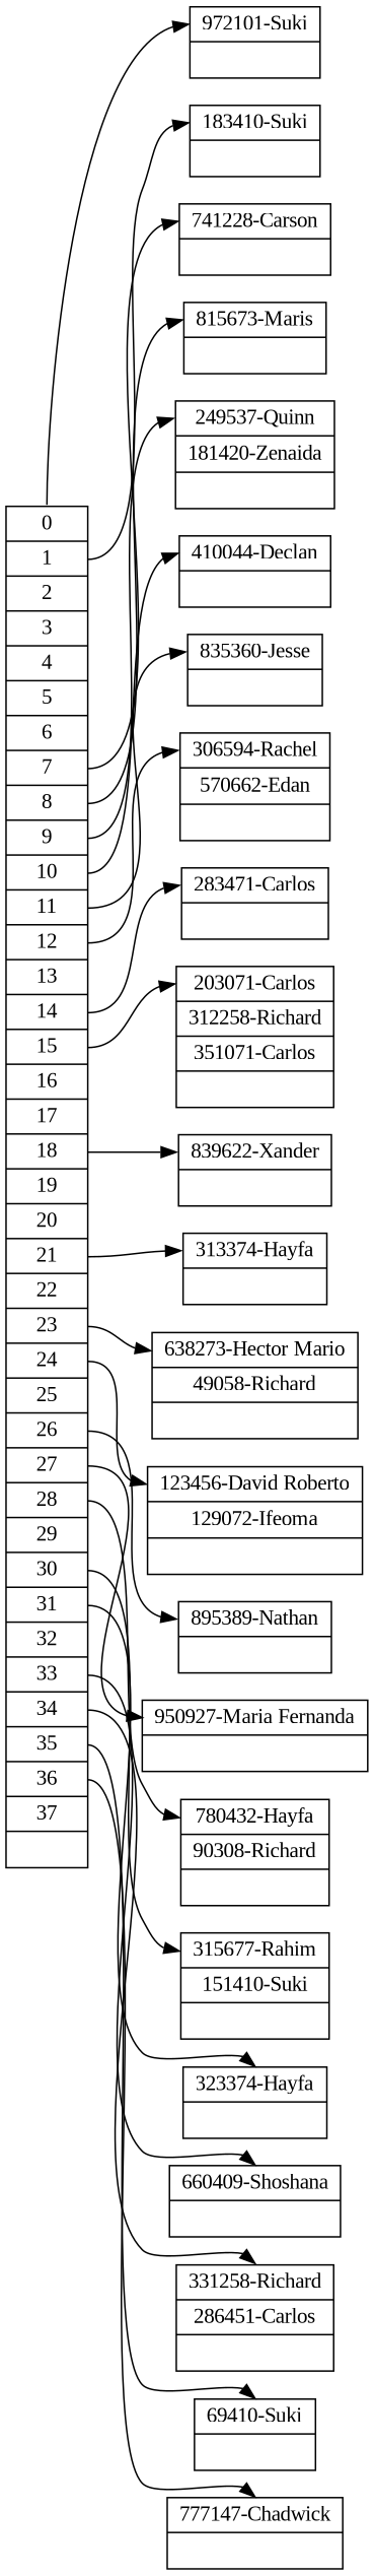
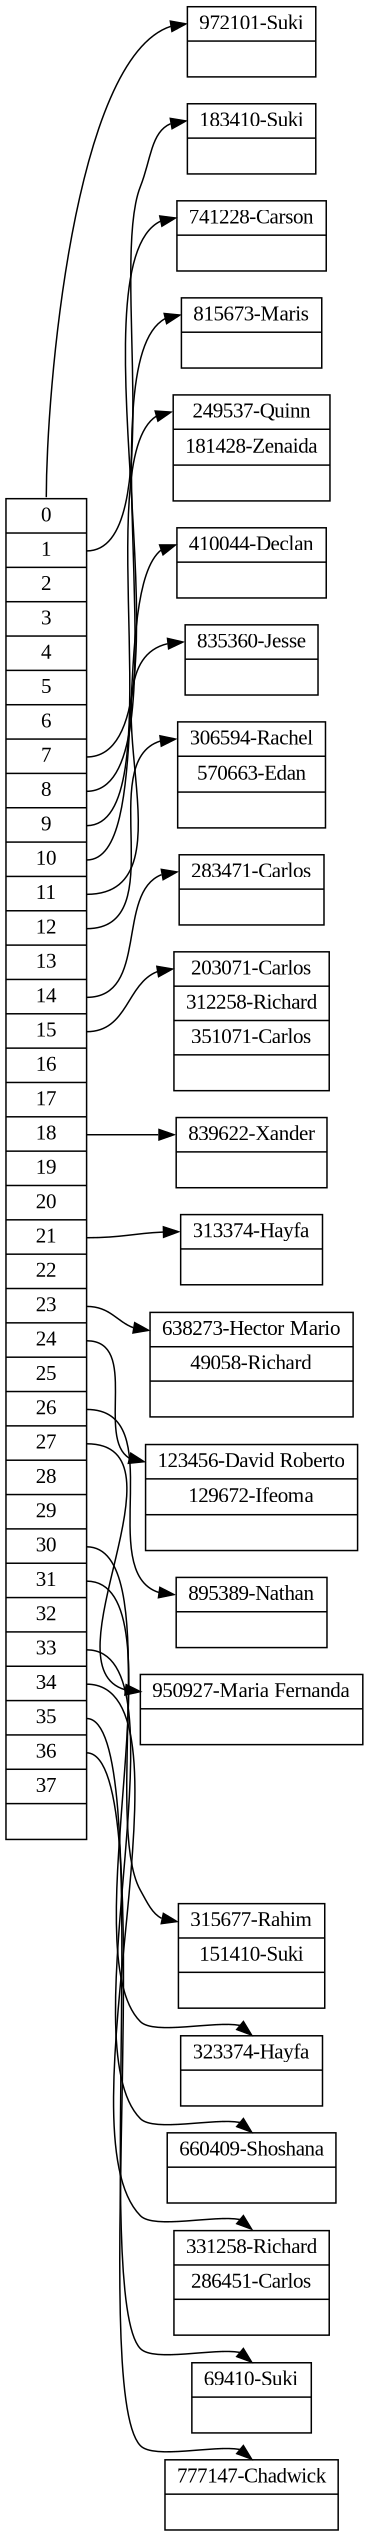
  digraph {
    fontname="Liberation Serif"
    rankdir=LR
    node [fontname="Liberation Serif" shape=record]
    edge [fontname="Liberation Serif" headport=f0]
    n1 [label="<f0>0|<f1>1|<f2>2|<f3>3|<f4>4|<f5>5|<f6>6|<f7>7|<f8>8|<f9>9|<f10>10|<f11>11|<f12>12|<f13>13|<f14>14|<f15>15|<f16>16|<f17>17|<f18>18|<f19>19|<f20>20|<f21>21|<f22>22|<f23>23|<f24>24|<f25>25|<f26>26|<f27>27|<f28>28|<f29>29|<f30>30|<f31>31|<f32>32|<f33>33|<f34>34|<f35>35|<f36>36|<f37>37|"]
    n2 [label="<f0> 972101-Suki|"]
    n3 [label="<f0> 183410-Suki|"]
    n4 [label="<f0> 741228-Carson|"]
    n5 [label="<f0> 815673-Maris|"]
-   n6 [label="<f0> 249537-Quinn|<f1> 181420-Zenaida|"]
+   n6 [label="<f0> 249537-Quinn|<f1> 181428-Zenaida|"]
    n7 [label="<f0> 410044-Declan|"]
    n8 [label="<f0> 835360-Jesse|"]
-   n9 [label="<f0> 306594-Rachel|<f1> 570662-Edan|"]
+   n9 [label="<f0> 306594-Rachel|<f1> 570663-Edan|"]
    n10 [label="<f0> 283471-Carlos|"]
    n11 [label="<f0> 203071-Carlos|<f1> 312258-Richard|<f2> 351071-Carlos|"]
    n12 [label="<f0> 839622-Xander|"]
    n13 [label="<f0> 313374-Hayfa|"]
    n14 [label="<f0> 638273-Hector Mario|<f1> 49058-Richard|"]
-   n15 [label="<f0> 123456-David Roberto|<f1> 129072-Ifeoma|"]
+   n15 [label="<f0> 123456-David Roberto|<f1> 129672-Ifeoma|"]
    n16 [label="<f0> 895389-Nathan|"]
    n17 [label="<f0> 950927-Maria Fernanda|"]
-   n18 [label="<f0> 780432-Hayfa|<f1> 90308-Richard|"]
    n19 [label="<f0> 315677-Rahim|<f1> 151410-Suki|"]
    n20 [label="<f0> 323374-Hayfa|"]
    n21 [label="<f0> 660409-Shoshana|"]
    n22 [label="<f0> 331258-Richard|<f1> 286451-Carlos|"]
    n23 [label="<f0> 69410-Suki|"]
    n24 [label="<f0> 777147-Chadwick|"]
    n1 -> n2 [tailport=f0]
    n1 -> n3 [tailport=f1]
    n1 -> n4 [tailport=f7]
    n1 -> n5 [tailport=f8]
    n1 -> n6 [tailport=f9]
    n1 -> n7 [tailport=f10]
    n1 -> n8 [tailport=f11]
    n1 -> n9 [tailport=f12]
    n1 -> n10 [tailport=f14]
    n1 -> n11 [tailport=f15]
    n1 -> n12 [tailport=f18]
    n1 -> n13 [tailport=f21]
    n1 -> n14 [tailport=f23]
    n1 -> n15 [tailport=f24]
    n1 -> n16 [tailport=f26]
    n1 -> n17 [tailport=f27]
-   n1 -> n18 [tailport=f28]
    n1 -> n19 [tailport=f30]
    n1 -> n20 [tailport=f31]
    n1 -> n21 [tailport=f33]
    n1 -> n22 [tailport=f34]
    n1 -> n23 [tailport=f35]
    n1 -> n24 [tailport=f36]
  }
